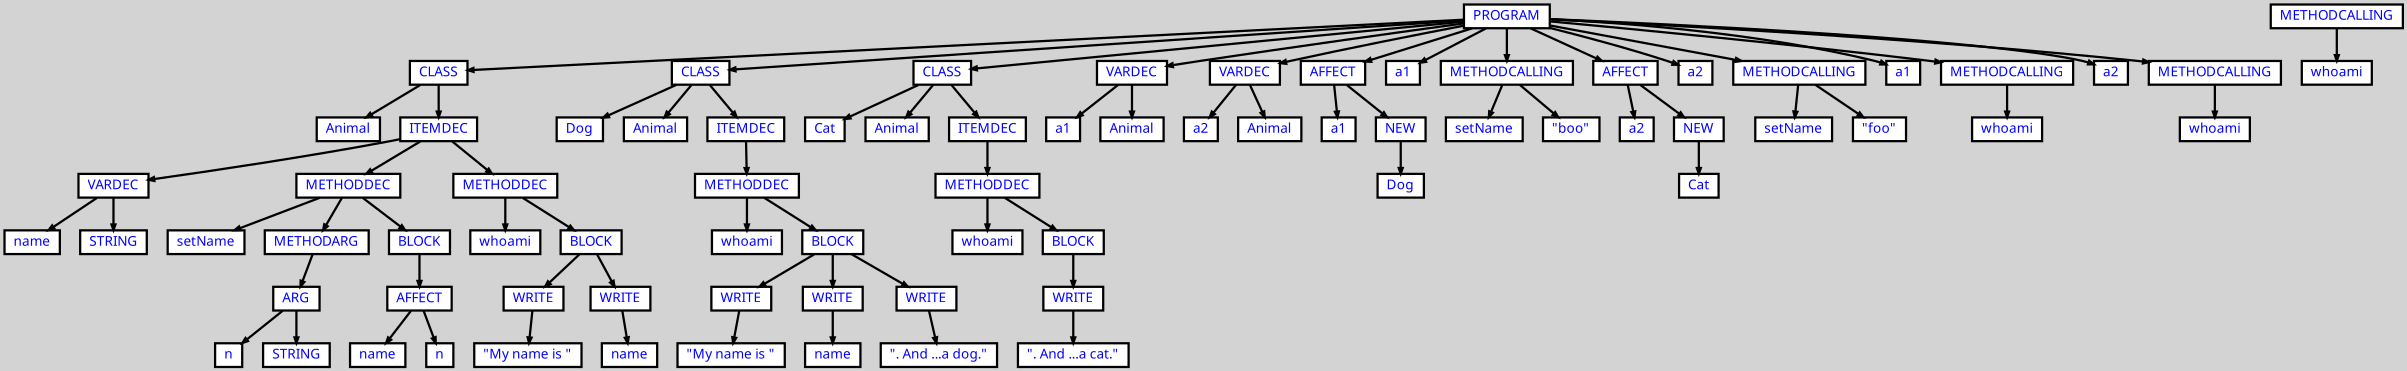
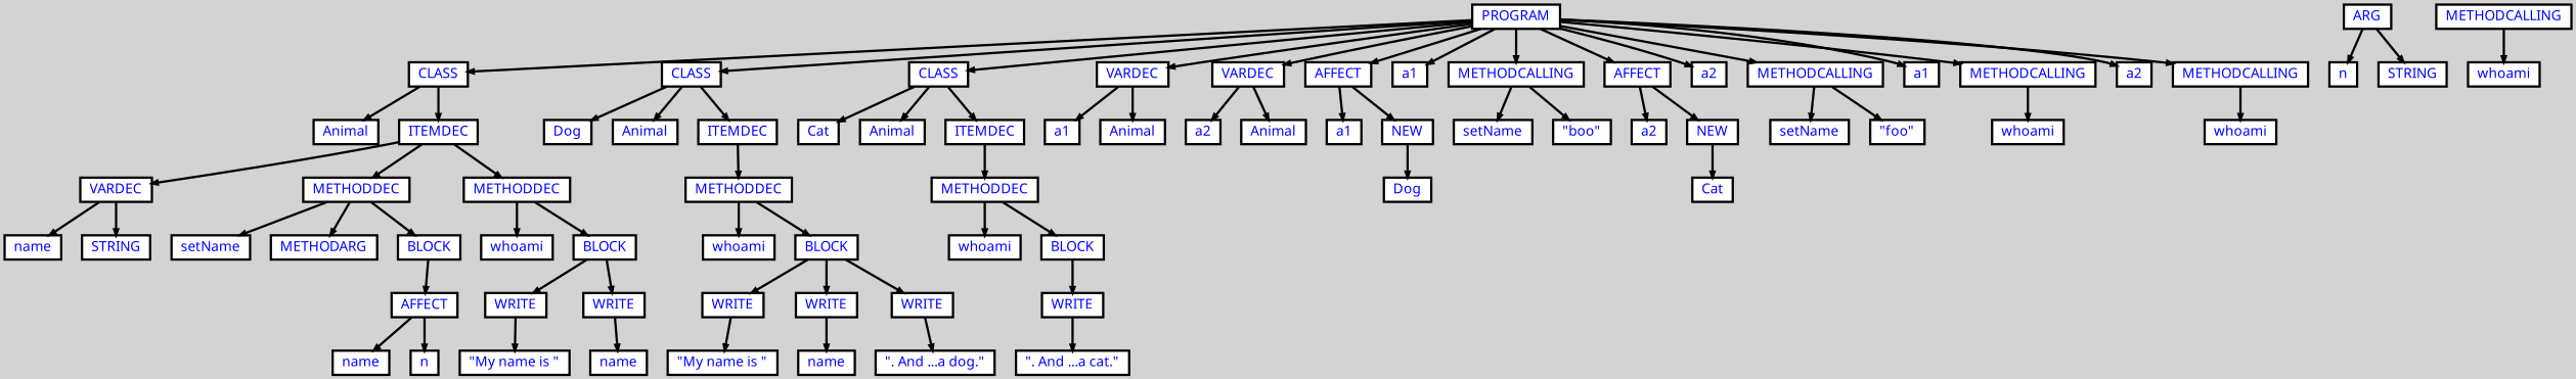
  digraph {
    bgcolor=lightgrey
    fontname="Noto Sans"
    ordering=out
    ranksep=.4
    node [color=black fillcolor=white fixedsize=false fontcolor=blue fontname="Noto Sans" fontsize=12 shape=box style="filled, solid, bold"]
    edge [arrowsize=.5 color=black fontname="Noto Sans" style=bold]
    n1 [height=.25 label=PROGRAM width=.25]
    n2 [height=.25 label=CLASS width=.25]
    n3 [height=.25 label=CLASS width=.25]
    n4 [height=.25 label=CLASS width=.25]
    n5 [height=.25 label=VARDEC width=.25]
    n6 [height=.25 label=VARDEC width=.25]
    n7 [height=.25 label=AFFECT width=.25]
    n8 [height=.25 label=a1 width=.25]
    n9 [height=.25 label=METHODCALLING width=.25]
    n10 [height=.25 label=AFFECT width=.25]
    n11 [height=.25 label=a2 width=.25]
    n12 [height=.25 label=METHODCALLING width=.25]
    n13 [height=.25 label=a1 width=.25]
    n14 [height=.25 label=METHODCALLING width=.25]
    n15 [height=.25 label=a2 width=.25]
    n16 [height=.25 label=METHODCALLING width=.25]
    n17 [height=.25 label=Animal width=.25]
    n18 [height=.25 label=ITEMDEC width=.25]
    n19 [height=.25 label=Dog width=.25]
    n20 [height=.25 label=Animal width=.25]
    n21 [height=.25 label=ITEMDEC width=.25]
    n22 [height=.25 label=Cat width=.25]
    n23 [height=.25 label=Animal width=.25]
    n24 [height=.25 label=ITEMDEC width=.25]
    n25 [height=.25 label=a1 width=.25]
    n26 [height=.25 label=Animal width=.25]
    n27 [height=.25 label=a2 width=.25]
    n28 [height=.25 label=Animal width=.25]
    n29 [height=.25 label=a1 width=.25]
    n30 [height=.25 label=NEW width=.25]
    n31 [height=.25 label=setName width=.25]
    n32 [height=.25 label="\"boo\"" width=.25]
    n33 [height=.25 label=a2 width=.25]
    n34 [height=.25 label=NEW width=.25]
    n35 [height=.25 label=setName width=.25]
    n36 [height=.25 label="\"foo\"" width=.25]
    n37 [height=.25 label=whoami width=.25]
    n38 [height=.25 label=whoami width=.25]
    n39 [height=.25 label=VARDEC width=.25]
    n40 [height=.25 label=METHODDEC width=.25]
    n41 [height=.25 label=METHODDEC width=.25]
    n42 [height=.25 label=name width=.25]
    n43 [height=.25 label=STRING width=.25]
    n44 [height=.25 label=setName width=.25]
    n45 [height=.25 label=METHODARG width=.25]
    n46 [height=.25 label=BLOCK width=.25]
    n47 [height=.25 label=whoami width=.25]
    n48 [height=.25 label=BLOCK width=.25]
    n49 [height=.25 label=ARG width=.25]
    n50 [height=.25 label=AFFECT width=.25]
    n51 [height=.25 label=n width=.25]
    n52 [height=.25 label=STRING width=.25]
    n53 [height=.25 label=name width=.25]
    n54 [height=.25 label=n width=.25]
    n55 [height=.25 label=WRITE width=.25]
    n56 [height=.25 label=WRITE width=.25]
    n57 [height=.25 label="\"My name is \"" width=.25]
    n58 [height=.25 label=name width=.25]
    n59 [height=.25 label=METHODDEC width=.25]
    n60 [height=.25 label=whoami width=.25]
    n61 [height=.25 label=BLOCK width=.25]
    n62 [height=.25 label=WRITE width=.25]
    n63 [height=.25 label=WRITE width=.25]
    n64 [height=.25 label=WRITE width=.25]
    n65 [height=.25 label="\"My name is \"" width=.25]
    n66 [height=.25 label=name width=.25]
    n67 [height=.25 label="\". And ...a dog.\"" width=.25]
    n68 [height=.25 label=METHODDEC width=.25]
    n69 [height=.25 label=whoami width=.25]
    n70 [height=.25 label=BLOCK width=.25]
    n71 [height=.25 label=WRITE width=.25]
    n72 [height=.25 label="\". And ...a cat.\"" width=.25]
    n73 [height=.25 label=METHODCALLING width=.25]
    n74 [height=.25 label=whoami width=.25]
    n75 [height=.25 label=Dog width=.25]
    n76 [height=.25 label=Cat width=.25]
    n1 -> n2
    n1 -> n3
    n1 -> n4
    n1 -> n5
    n1 -> n6
    n1 -> n7
    n1 -> n8
    n1 -> n9
    n1 -> n10
    n1 -> n11
    n1 -> n12
    n1 -> n13
    n1 -> n14
    n1 -> n15
    n1 -> n16
    n2 -> n17
    n2 -> n18
    n3 -> n19
    n3 -> n20
    n3 -> n21
    n4 -> n22
    n4 -> n23
    n4 -> n24
    n5 -> n25
    n5 -> n26
    n6 -> n27
    n6 -> n28
    n7 -> n29
    n7 -> n30
    n9 -> n31
    n9 -> n32
    n10 -> n33
    n10 -> n34
    n12 -> n35
    n12 -> n36
    n14 -> n37
    n16 -> n38
    n18 -> n39
    n18 -> n40
    n18 -> n41
    n21 -> n59
    n24 -> n68
    n30 -> n75
    n34 -> n76
    n39 -> n42
    n39 -> n43
    n40 -> n44
    n40 -> n45
    n40 -> n46
    n41 -> n47
    n41 -> n48
-   n45 -> n49
    n46 -> n50
    n48 -> n55
    n48 -> n56
    n49 -> n51
    n49 -> n52
    n50 -> n53
    n50 -> n54
    n55 -> n57
    n56 -> n58
    n59 -> n60
    n59 -> n61
    n61 -> n62
    n61 -> n63
    n61 -> n64
    n62 -> n65
    n63 -> n66
    n64 -> n67
    n68 -> n69
    n68 -> n70
    n70 -> n71
    n71 -> n72
    n73 -> n74
  }
